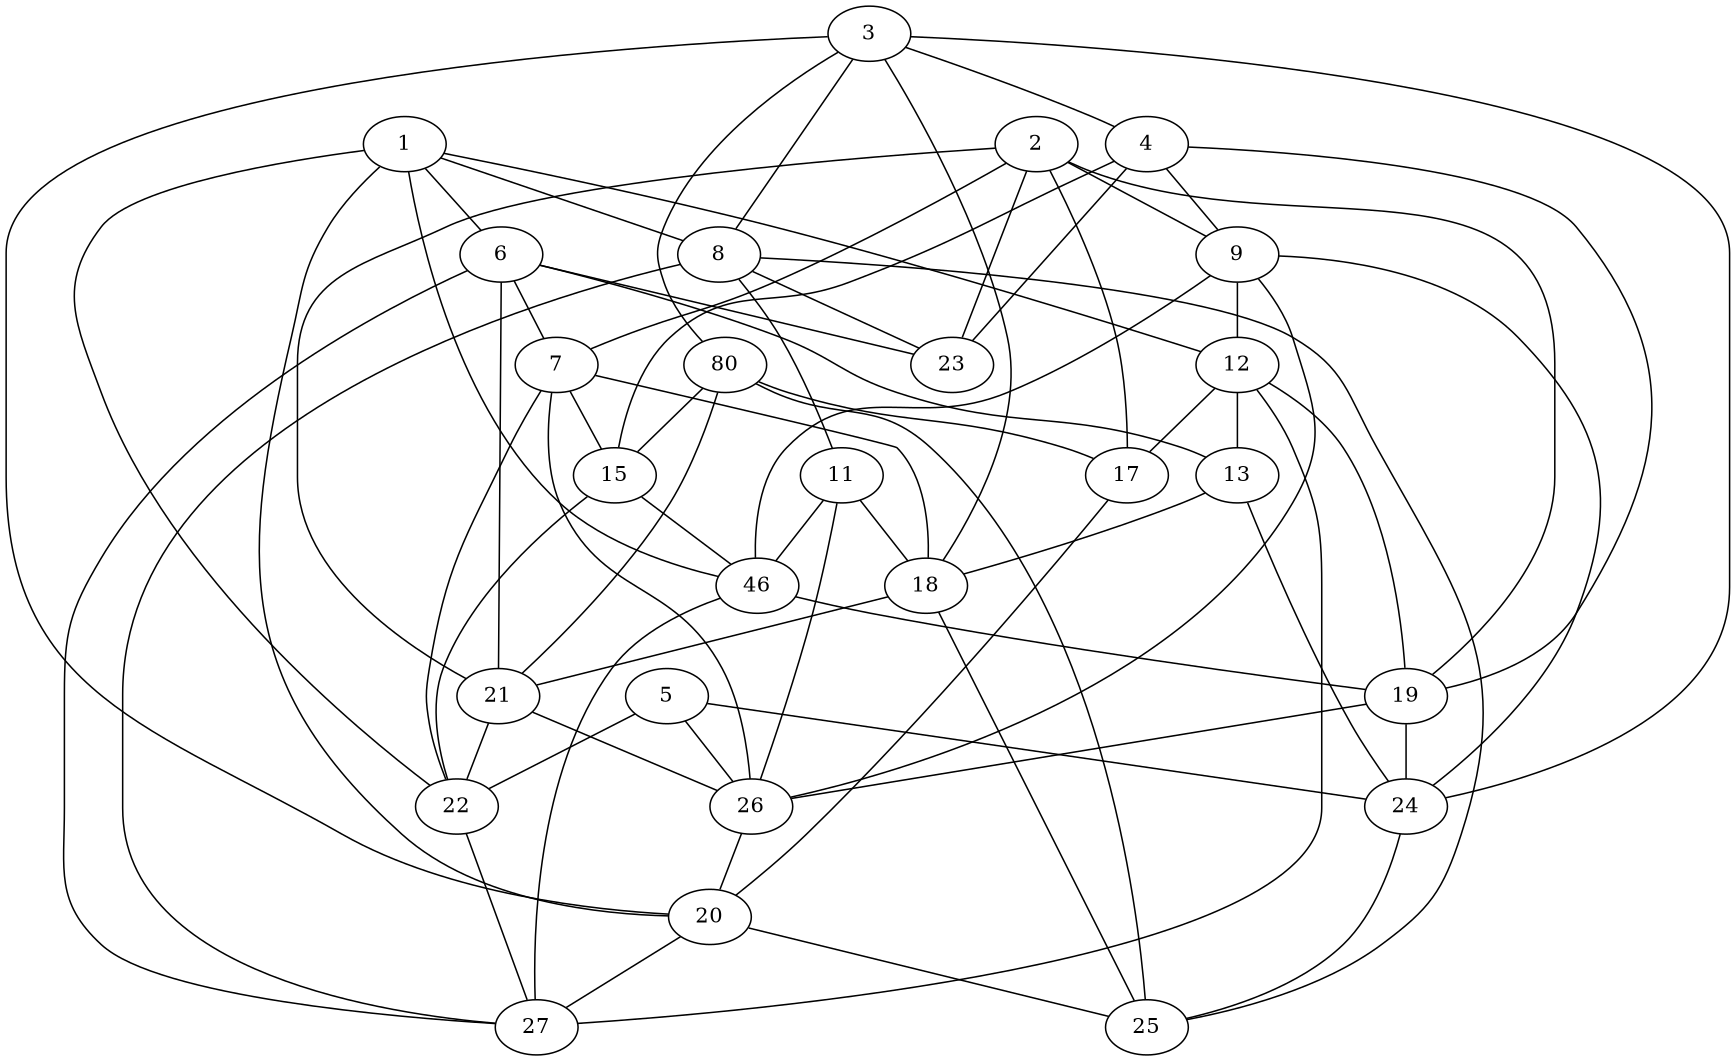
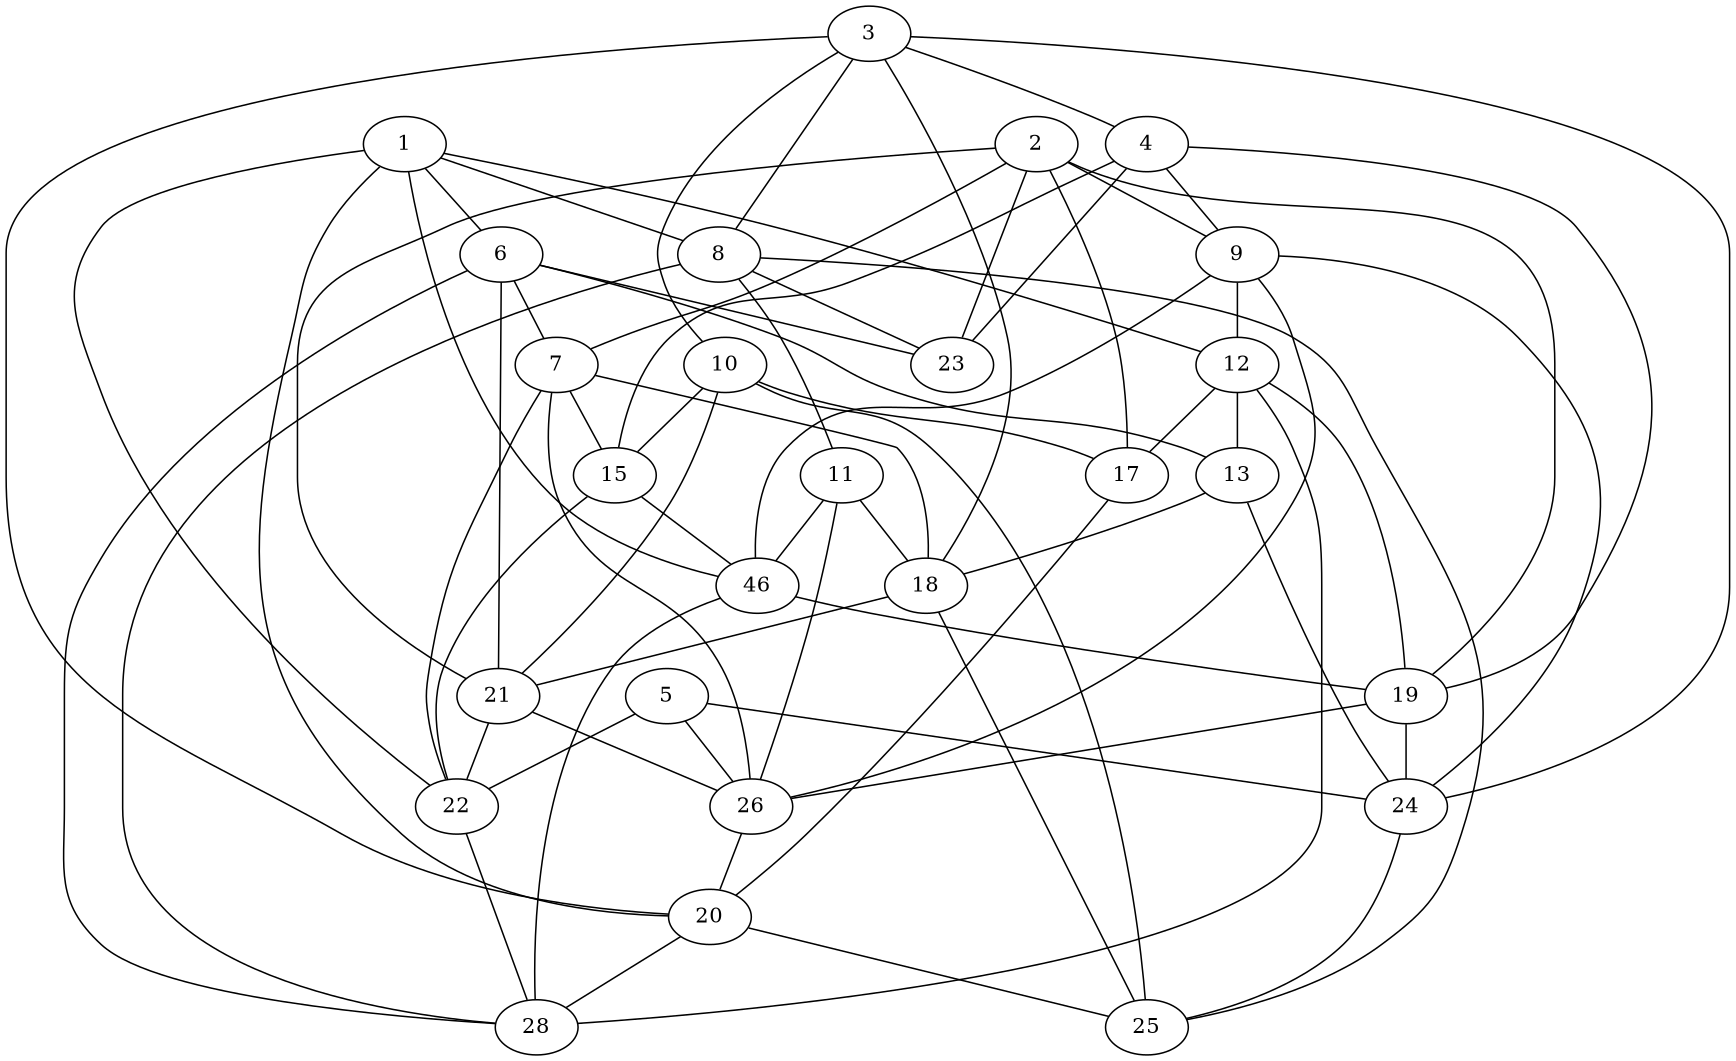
  strict graph {
    1
    6
    8
    12
    n5 [label=46]
    20
    22
    7
    21
    23
    13
-   27
+   27 [label=28]
    25
    11
    17
    19
    2
    9
    18
    15
    26
    24
    3
    4
-   10 [label=80]
+   10
    5
    1 -- 6
    1 -- 8
    1 -- 12
    1 -- n5
    1 -- 20
    1 -- 22
    6 -- 7
    6 -- 21
    6 -- 23
    6 -- 13
    6 -- 27
    8 -- 23
    8 -- 27
    8 -- 25
    8 -- 11
    12 -- 13
    12 -- 27
    12 -- 17
    12 -- 19
    n5 -- 27
    n5 -- 19
    20 -- 27
    20 -- 25
    22 -- 27
    7 -- 22
    7 -- 18
    7 -- 15
    7 -- 26
    21 -- 22
    21 -- 26
    13 -- 18
    13 -- 24
    11 -- n5
    11 -- 18
    11 -- 26
    17 -- 20
    19 -- 26
    19 -- 24
    2 -- 7
    2 -- 21
    2 -- 23
    2 -- 17
    2 -- 19
    2 -- 9
    9 -- 12
    9 -- n5
    9 -- 26
    9 -- 24
    18 -- 21
    18 -- 25
    15 -- n5
    15 -- 22
    26 -- 20
    24 -- 25
    3 -- 8
    3 -- 20
    3 -- 18
    3 -- 24
    3 -- 4
    3 -- 10
    4 -- 23
    4 -- 19
    4 -- 9
    4 -- 15
    10 -- 21
    10 -- 25
    10 -- 17
    10 -- 15
    5 -- 22
    5 -- 26
    5 -- 24
  }
